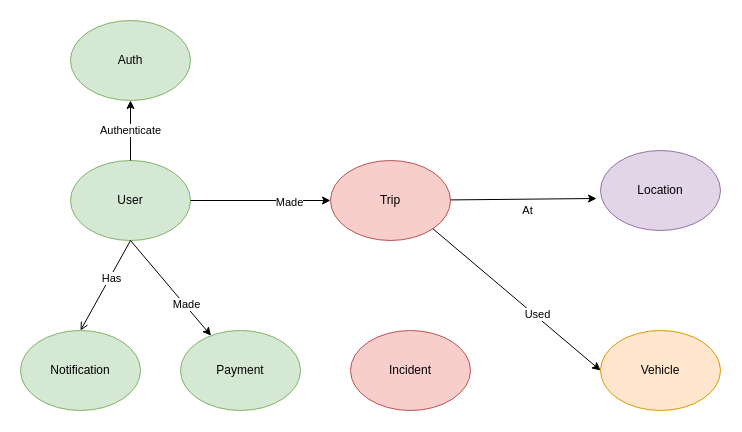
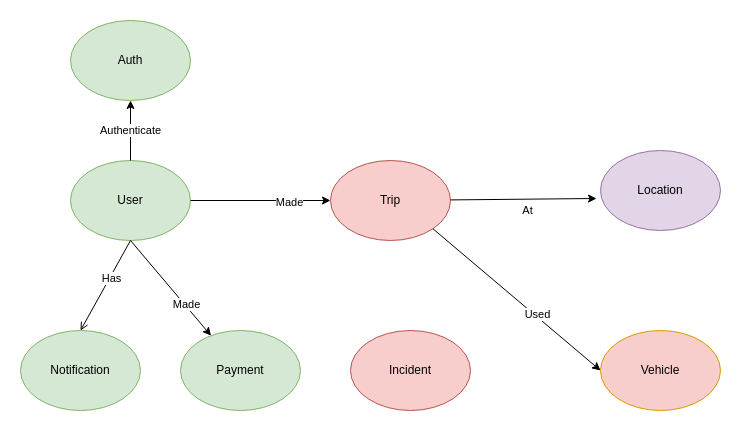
  <mxCell id="0" />
  <mxCell id="1" parent="0" />
  <mxCell id="2" value="Trip" style="ellipse;whiteSpace=wrap;html=1;fillColor=#f8cecc;strokeColor=#b85450;" vertex="1" parent="1"><mxGeometry x="330" y="160" width="120" height="80" as="geometry" /></mxCell>
  <mxCell id="3" value="User" style="ellipse;whiteSpace=wrap;html=1;fillColor=#d5e8d4;strokeColor=#82b366;" vertex="1" parent="1"><mxGeometry x="70" y="160" width="120" height="80" as="geometry" /></mxCell>
  <mxCell id="4" value="Location" style="ellipse;whiteSpace=wrap;html=1;fillColor=#e1d5e7;strokeColor=#9673a6;" vertex="1" parent="1"><mxGeometry x="600" y="150" width="120" height="80" as="geometry" /></mxCell>
- <mxCell id="5" value="Vehicle" style="ellipse;whiteSpace=wrap;html=1;fillColor=#ffe6cc;strokeColor=#d79b00;" vertex="1" parent="1"><mxGeometry x="600" y="330" width="120" height="80" as="geometry" /></mxCell>
+ <mxCell id="5" value="Vehicle" style="ellipse;whiteSpace=wrap;html=1;fillColor=#f8cecc;strokeColor=#d79b00;" vertex="1" parent="1"><mxGeometry x="600" y="330" width="120" height="80" as="geometry" /></mxCell>
  <mxCell id="6" value="" style="endArrow=classic;html=1;rounded=0;exitX=1;exitY=1;exitDx=0;exitDy=0;entryX=0;entryY=0.5;entryDx=0;entryDy=0;" edge="1" parent="1" source="2" target="5"><mxGeometry width="50" height="50" relative="1" as="geometry"><mxPoint x="400" y="490" as="sourcePoint" /><mxPoint x="450" y="440" as="targetPoint" /></mxGeometry></mxCell>
  <mxCell id="7" value="Used" style="edgeLabel;html=1;align=center;verticalAlign=middle;resizable=0;points=[];" vertex="1" connectable="0" parent="6"><mxGeometry x="0.219" y="2" relative="1" as="geometry"><mxPoint as="offset" /></mxGeometry></mxCell>
  <mxCell id="8" value="" style="endArrow=classic;html=1;rounded=0;entryX=-0.033;entryY=0.6;entryDx=0;entryDy=0;entryPerimeter=0;" edge="1" parent="1" source="2" target="4"><mxGeometry width="50" height="50" relative="1" as="geometry"><mxPoint x="400" y="490" as="sourcePoint" /><mxPoint x="450" y="440" as="targetPoint" /></mxGeometry></mxCell>
  <mxCell id="9" value="At" style="edgeLabel;html=1;align=center;verticalAlign=middle;resizable=0;points=[];" vertex="1" connectable="0" parent="8"><mxGeometry x="0.501" y="-3" relative="1" as="geometry"><mxPoint x="-34" y="8" as="offset" /></mxGeometry></mxCell>
  <mxCell id="10" value="" style="endArrow=classic;html=1;rounded=0;exitX=1;exitY=0.5;exitDx=0;exitDy=0;entryX=0;entryY=0.5;entryDx=0;entryDy=0;" edge="1" parent="1" source="3" target="2"><mxGeometry width="50" height="50" relative="1" as="geometry"><mxPoint x="400" y="490" as="sourcePoint" /><mxPoint x="370" y="350" as="targetPoint" /></mxGeometry></mxCell>
  <mxCell id="11" value="Made" style="edgeLabel;html=1;align=center;verticalAlign=middle;resizable=0;points=[];" vertex="1" connectable="0" parent="10"><mxGeometry x="0.4" y="-1" relative="1" as="geometry"><mxPoint as="offset" /></mxGeometry></mxCell>
  <mxCell id="12" value="Payment" style="ellipse;whiteSpace=wrap;html=1;fillColor=#d5e8d4;strokeColor=#82b366;" vertex="1" parent="1"><mxGeometry x="180" y="330" width="120" height="80" as="geometry" /></mxCell>
  <mxCell id="13" value="Auth" style="ellipse;whiteSpace=wrap;html=1;fillColor=#d5e8d4;strokeColor=#82b366;" vertex="1" parent="1"><mxGeometry x="70" y="20" width="120" height="80" as="geometry" /></mxCell>
  <mxCell id="14" value="Incident" style="ellipse;whiteSpace=wrap;html=1;fillColor=#f8cecc;strokeColor=#b85450;" vertex="1" parent="1"><mxGeometry x="350" y="330" width="120" height="80" as="geometry" /></mxCell>
  <mxCell id="15" value="" style="endArrow=classic;html=1;rounded=0;exitX=0.5;exitY=1;exitDx=0;exitDy=0;" edge="1" parent="1" source="3" target="12"><mxGeometry width="50" height="50" relative="1" as="geometry"><mxPoint x="400" y="490" as="sourcePoint" /><mxPoint x="450" y="440" as="targetPoint" /></mxGeometry></mxCell>
  <mxCell id="16" value="Made" style="edgeLabel;html=1;align=center;verticalAlign=middle;resizable=0;points=[];" vertex="1" connectable="0" parent="15"><mxGeometry x="0.346" y="1" relative="1" as="geometry"><mxPoint as="offset" /></mxGeometry></mxCell>
  <mxCell id="17" value="Authenticate" style="endArrow=classic;html=1;rounded=0;" edge="1" parent="1" source="3" target="13"><mxGeometry width="50" height="50" relative="1" as="geometry"><mxPoint x="400" y="490" as="sourcePoint" /><mxPoint x="450" y="440" as="targetPoint" /></mxGeometry></mxCell>
  <mxCell id="18" value="Notification" style="ellipse;whiteSpace=wrap;html=1;fillColor=#d5e8d4;strokeColor=#82b366;" vertex="1" parent="1"><mxGeometry x="20" y="330" width="120" height="80" as="geometry" /></mxCell>
  <mxCell id="19" value="" style="endArrow=open;html=1;rounded=0;exitX=0.5;exitY=1;exitDx=0;exitDy=0;entryX=0.5;entryY=0;entryDx=0;entryDy=0;" edge="1" parent="1" source="3" target="18"><mxGeometry width="50" height="50" relative="1" as="geometry"><mxPoint x="400" y="390" as="sourcePoint" /><mxPoint x="450" y="340" as="targetPoint" /></mxGeometry></mxCell>
  <mxCell id="20" value="Has" style="edgeLabel;html=1;align=center;verticalAlign=middle;resizable=0;points=[];" vertex="1" connectable="0" parent="19"><mxGeometry x="-0.175" y="1" relative="1" as="geometry"><mxPoint as="offset" /></mxGeometry></mxCell>
